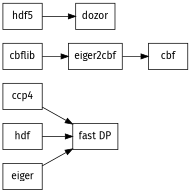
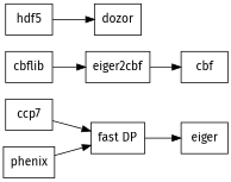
  digraph {
    fontname="Fira Sans"
    rankdir=LR
    node [fontname="Fira Sans" shape=record]
    edge [fontname="Fira Sans"]
-   n1 [label=ccp4]
+   n1 [label=ccp7]
    n2 [label="fast DP"]
-   n3 [label=hdf]
+   n3 [label=phenix]
    n4 [label=eiger]
    n5 [label=eiger2cbf]
    n6 [label=cbf]
    n7 [label=dozor]
    n8 [label=hdf5]
    n9 [label=cbflib]
    n1 -> n2
    n3 -> n2
-   n4 -> n2
+   n2 -> n4
    n5 -> n6
    n8 -> n7
    n9 -> n5
  }
